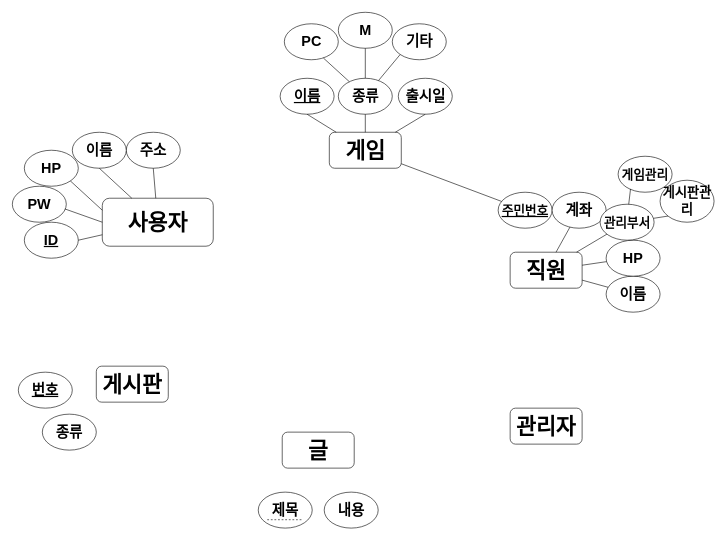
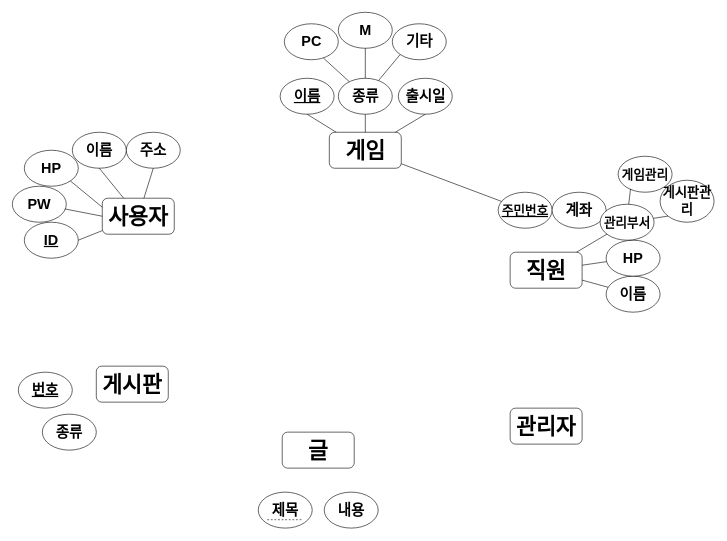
  <mxCell id="0" />
  <mxCell id="1" parent="0" />
  <mxCell id="2" value="&lt;font style=&quot;font-size: 36px&quot;&gt;&lt;b&gt;게임&lt;/b&gt;&lt;/font&gt;" style="rounded=1;whiteSpace=wrap;html=1;" vertex="1" parent="1"><mxGeometry x="548.5" y="220" width="120" height="60" as="geometry" /></mxCell>
- <mxCell id="3" value="&lt;span style=&quot;font-size: 36px&quot;&gt;&lt;b&gt;사용자&lt;/b&gt;&lt;/span&gt;" style="rounded=1;whiteSpace=wrap;html=1;" vertex="1" parent="1"><mxGeometry x="170" y="330" width="185" height="80" as="geometry" /></mxCell>
+ <mxCell id="3" value="&lt;span style=&quot;font-size: 36px&quot;&gt;&lt;b&gt;사용자&lt;/b&gt;&lt;/span&gt;" style="rounded=1;whiteSpace=wrap;html=1;" vertex="1" parent="1"><mxGeometry x="170" y="330" width="120" height="60" as="geometry" /></mxCell>
  <mxCell id="4" value="&lt;span style=&quot;font-size: 36px&quot;&gt;&lt;b&gt;게시판&lt;/b&gt;&lt;/span&gt;" style="rounded=1;whiteSpace=wrap;html=1;" vertex="1" parent="1"><mxGeometry x="160" y="610" width="120" height="60" as="geometry" /></mxCell>
  <mxCell id="5" value="&lt;span style=&quot;font-size: 36px&quot;&gt;&lt;b&gt;글&lt;/b&gt;&lt;/span&gt;" style="rounded=1;whiteSpace=wrap;html=1;" vertex="1" parent="1"><mxGeometry x="470" y="720" width="120" height="60" as="geometry" /></mxCell>
  <mxCell id="6" value="&lt;span style=&quot;font-size: 36px&quot;&gt;&lt;b&gt;직원&lt;/b&gt;&lt;/span&gt;" style="rounded=1;whiteSpace=wrap;html=1;" vertex="1" parent="1"><mxGeometry x="850" y="420" width="120" height="60" as="geometry" /></mxCell>
  <mxCell id="7" value="&lt;span style=&quot;font-size: 36px&quot;&gt;&lt;b&gt;관리자&lt;/b&gt;&lt;/span&gt;" style="rounded=1;whiteSpace=wrap;html=1;" vertex="1" parent="1"><mxGeometry x="850" y="680" width="120" height="60" as="geometry" /></mxCell>
  <mxCell id="8" value="&lt;font style=&quot;font-size: 24px&quot;&gt;&lt;b&gt;&lt;u&gt;이름&lt;/u&gt;&lt;/b&gt;&lt;/font&gt;" style="ellipse;whiteSpace=wrap;html=1;" vertex="1" parent="1"><mxGeometry x="466.5" y="130" width="90" height="60" as="geometry" /></mxCell>
  <mxCell id="9" value="&lt;span style=&quot;font-size: 24px&quot;&gt;&lt;b&gt;종류&lt;/b&gt;&lt;/span&gt;" style="ellipse;whiteSpace=wrap;html=1;" vertex="1" parent="1"><mxGeometry x="563.5" y="130" width="90" height="60" as="geometry" /></mxCell>
  <mxCell id="10" value="&lt;span style=&quot;font-size: 24px&quot;&gt;&lt;b&gt;출시일&lt;/b&gt;&lt;/span&gt;" style="ellipse;whiteSpace=wrap;html=1;" vertex="1" parent="1"><mxGeometry x="663.5" y="130" width="90" height="60" as="geometry" /></mxCell>
  <mxCell id="11" value="" style="endArrow=none;html=1;exitX=0.5;exitY=0;exitDx=0;exitDy=0;entryX=0.5;entryY=1;entryDx=0;entryDy=0;" edge="1" parent="1" source="2" target="9"><mxGeometry width="50" height="50" relative="1" as="geometry"><mxPoint x="760" y="220" as="sourcePoint" /><mxPoint x="810" y="170" as="targetPoint" /></mxGeometry></mxCell>
  <mxCell id="12" value="" style="endArrow=none;html=1;entryX=0.5;entryY=1;entryDx=0;entryDy=0;" edge="1" parent="1" source="2" target="10"><mxGeometry width="50" height="50" relative="1" as="geometry"><mxPoint x="760" y="290" as="sourcePoint" /><mxPoint x="810" y="240" as="targetPoint" /></mxGeometry></mxCell>
  <mxCell id="13" value="" style="endArrow=none;html=1;entryX=0.5;entryY=1;entryDx=0;entryDy=0;" edge="1" parent="1" source="2" target="8"><mxGeometry width="50" height="50" relative="1" as="geometry"><mxPoint x="350" y="990" as="sourcePoint" /><mxPoint x="470" y="410" as="targetPoint" /></mxGeometry></mxCell>
  <mxCell id="14" value="&lt;span style=&quot;font-size: 24px&quot;&gt;&lt;b&gt;PC&lt;/b&gt;&lt;/span&gt;" style="ellipse;whiteSpace=wrap;html=1;" vertex="1" parent="1"><mxGeometry x="473.5" y="39.14" width="90" height="60" as="geometry" /></mxCell>
  <mxCell id="15" value="&lt;font style=&quot;font-size: 24px&quot;&gt;&lt;b&gt;M&lt;/b&gt;&lt;/font&gt;" style="ellipse;whiteSpace=wrap;html=1;" vertex="1" parent="1"><mxGeometry x="563.5" y="20" width="90" height="60" as="geometry" /></mxCell>
  <mxCell id="16" value="&lt;span style=&quot;font-size: 24px&quot;&gt;&lt;b&gt;기타&lt;/b&gt;&lt;/span&gt;" style="ellipse;whiteSpace=wrap;html=1;" vertex="1" parent="1"><mxGeometry x="653.5" y="39.14" width="90" height="60" as="geometry" /></mxCell>
  <mxCell id="17" value="" style="endArrow=none;html=1;exitX=0.724;exitY=0.952;exitDx=0;exitDy=0;exitPerimeter=0;" edge="1" parent="1" source="14" target="9"><mxGeometry width="50" height="50" relative="1" as="geometry"><mxPoint x="840" as="sourcePoint" y="40" /><mxPoint x="890" y="-10" as="targetPoint" /></mxGeometry></mxCell>
  <mxCell id="18" value="" style="endArrow=none;html=1;exitX=0.5;exitY=1;exitDx=0;exitDy=0;" edge="1" parent="1" source="15" target="9"><mxGeometry width="50" height="50" relative="1" as="geometry"><mxPoint x="780" y="110" as="sourcePoint" /><mxPoint x="830" y="60" as="targetPoint" /></mxGeometry></mxCell>
  <mxCell id="19" value="" style="endArrow=none;html=1;exitX=0;exitY=1;exitDx=0;exitDy=0;" edge="1" parent="1" source="16" target="9"><mxGeometry width="50" height="50" relative="1" as="geometry"><mxPoint x="780" y="180" as="sourcePoint" /><mxPoint x="830" y="130" as="targetPoint" /></mxGeometry></mxCell>
  <mxCell id="20" value="&lt;font style=&quot;font-size: 24px&quot;&gt;&lt;b&gt;주소&lt;/b&gt;&lt;/font&gt;" style="ellipse;whiteSpace=wrap;html=1;" vertex="1" parent="1"><mxGeometry x="210" y="220" width="90" height="60" as="geometry" /></mxCell>
  <mxCell id="21" value="&lt;font style=&quot;font-size: 24px&quot;&gt;&lt;b&gt;HP&lt;/b&gt;&lt;/font&gt;" style="ellipse;whiteSpace=wrap;html=1;" vertex="1" parent="1"><mxGeometry x="40" y="250" width="90" height="60" as="geometry" /></mxCell>
  <mxCell id="22" value="&lt;span style=&quot;font-size: 24px&quot;&gt;&lt;b&gt;PW&lt;/b&gt;&lt;/span&gt;" style="ellipse;whiteSpace=wrap;html=1;" vertex="1" parent="1"><mxGeometry x="20" y="310" width="90" height="60" as="geometry" /></mxCell>
  <mxCell id="23" value="&lt;span style=&quot;font-size: 24px&quot;&gt;&lt;b&gt;&lt;u&gt;ID&lt;/u&gt;&lt;/b&gt;&lt;/span&gt;" style="ellipse;whiteSpace=wrap;html=1;" vertex="1" parent="1"><mxGeometry x="40" y="370" width="90" height="60" as="geometry" /></mxCell>
  <mxCell id="24" value="&lt;font style=&quot;font-size: 24px&quot;&gt;&lt;b&gt;이름&lt;/b&gt;&lt;/font&gt;" style="ellipse;whiteSpace=wrap;html=1;" vertex="1" parent="1"><mxGeometry x="120" y="220" width="90" height="60" as="geometry" /></mxCell>
  <mxCell id="25" value="" style="endArrow=none;html=1;exitX=0.5;exitY=1;exitDx=0;exitDy=0;" edge="1" parent="1" source="20" target="3"><mxGeometry width="50" height="50" relative="1" as="geometry"><mxPoint x="318.33" y="240" as="sourcePoint" /><mxPoint x="368.33" y="190" as="targetPoint" /></mxGeometry></mxCell>
  <mxCell id="26" value="" style="endArrow=none;html=1;exitX=0.5;exitY=1;exitDx=0;exitDy=0;" edge="1" parent="1" source="24" target="3"><mxGeometry width="50" height="50" relative="1" as="geometry"><mxPoint x="318.33" y="310" as="sourcePoint" /><mxPoint x="368.33" y="260" as="targetPoint" /></mxGeometry></mxCell>
  <mxCell id="27" value="" style="endArrow=none;html=1;exitX=1;exitY=1;exitDx=0;exitDy=0;entryX=0;entryY=0.25;entryDx=0;entryDy=0;" edge="1" parent="1" source="21" target="3"><mxGeometry width="50" height="50" relative="1" as="geometry"><mxPoint x="318.33" y="380" as="sourcePoint" /><mxPoint x="368.33" y="330" as="targetPoint" /></mxGeometry></mxCell>
  <mxCell id="28" value="" style="endArrow=none;html=1;exitX=0.974;exitY=0.631;exitDx=0;exitDy=0;exitPerimeter=0;entryX=0;entryY=0.5;entryDx=0;entryDy=0;" edge="1" parent="1" source="22" target="3"><mxGeometry width="50" height="50" relative="1" as="geometry"><mxPoint x="318.33" y="450" as="sourcePoint" /><mxPoint x="368.33" y="400" as="targetPoint" /></mxGeometry></mxCell>
  <mxCell id="29" value="" style="endArrow=none;html=1;exitX=1;exitY=0.5;exitDx=0;exitDy=0;" edge="1" parent="1" source="23" target="3"><mxGeometry width="50" height="50" relative="1" as="geometry"><mxPoint x="318.33" y="520" as="sourcePoint" /><mxPoint x="368.33" y="470" as="targetPoint" /></mxGeometry></mxCell>
  <mxCell id="30" value="&lt;span style=&quot;font-size: 24px&quot;&gt;&lt;b&gt;&lt;u&gt;번호&lt;/u&gt;&lt;/b&gt;&lt;/span&gt;" style="ellipse;whiteSpace=wrap;html=1;" vertex="1" parent="1"><mxGeometry x="30" y="620" width="90" height="60" as="geometry" /></mxCell>
  <mxCell id="31" value="&lt;span style=&quot;font-size: 24px&quot;&gt;&lt;b&gt;종류&lt;/b&gt;&lt;/span&gt;" style="ellipse;whiteSpace=wrap;html=1;" vertex="1" parent="1"><mxGeometry x="70" y="690" width="90" height="60" as="geometry" /></mxCell>
  <mxCell id="32" value="&lt;font size=&quot;1&quot;&gt;&lt;b&gt;&lt;span style=&quot;font-size: 24px&quot;&gt;제목&lt;/span&gt;&lt;/b&gt;&lt;/font&gt;" style="ellipse;whiteSpace=wrap;html=1;" vertex="1" parent="1"><mxGeometry x="430" y="820" width="90" height="60" as="geometry" /></mxCell>
  <mxCell id="33" value="&lt;span style=&quot;font-size: 24px&quot;&gt;&lt;b&gt;내용&lt;/b&gt;&lt;/span&gt;" style="ellipse;whiteSpace=wrap;html=1;" vertex="1" parent="1"><mxGeometry x="540" y="820" width="90" height="60" as="geometry" /></mxCell>
  <mxCell id="34" value="" style="endArrow=none;dashed=1;html=1;" edge="1" parent="1"><mxGeometry width="50" height="50" relative="1" as="geometry"><mxPoint x="445" y="866" as="sourcePoint" /><mxPoint x="505" y="866" as="targetPoint" /></mxGeometry></mxCell>
  <mxCell id="35" value="&lt;font style=&quot;font-size: 24px&quot;&gt;&lt;b&gt;이름&lt;/b&gt;&lt;/font&gt;" style="ellipse;whiteSpace=wrap;html=1;" vertex="1" parent="1"><mxGeometry x="1010" y="460" width="90" height="60" as="geometry" /></mxCell>
  <mxCell id="36" value="&lt;font style=&quot;font-size: 24px&quot;&gt;&lt;b&gt;HP&lt;br&gt;&lt;/b&gt;&lt;/font&gt;" style="ellipse;whiteSpace=wrap;html=1;" vertex="1" parent="1"><mxGeometry x="1010" y="400" width="90" height="60" as="geometry" /></mxCell>
  <mxCell id="37" value="&lt;b&gt;&lt;font style=&quot;font-size: 21px&quot;&gt;&lt;u&gt;주민번호&lt;/u&gt;&lt;/font&gt;&lt;/b&gt;" style="ellipse;whiteSpace=wrap;html=1;" vertex="1" parent="1"><mxGeometry x="830" y="320" width="90" height="60" as="geometry" /></mxCell>
  <mxCell id="38" value="&lt;font style=&quot;font-size: 24px&quot;&gt;&lt;b&gt;계좌&lt;/b&gt;&lt;/font&gt;" style="ellipse;whiteSpace=wrap;html=1;" vertex="1" parent="1"><mxGeometry x="920" y="320" width="90" height="60" as="geometry" /></mxCell>
  <mxCell id="39" value="&lt;b&gt;&lt;font style=&quot;font-size: 21px&quot;&gt;관리부서&lt;/font&gt;&lt;/b&gt;" style="ellipse;whiteSpace=wrap;html=1;" vertex="1" parent="1"><mxGeometry x="1000" y="340" width="90" height="60" as="geometry" /></mxCell>
  <mxCell id="40" value="&lt;b&gt;&lt;font style=&quot;font-size: 22px&quot;&gt;게시판관리&lt;/font&gt;&lt;/b&gt;" style="ellipse;whiteSpace=wrap;html=1;" vertex="1" parent="1"><mxGeometry x="1100" y="300" width="90" height="70" as="geometry" /></mxCell>
  <mxCell id="41" value="&lt;font size=&quot;1&quot;&gt;&lt;b style=&quot;font-size: 21px&quot;&gt;게임관리&lt;/b&gt;&lt;/font&gt;" style="ellipse;whiteSpace=wrap;html=1;" vertex="1" parent="1"><mxGeometry x="1030" y="260" width="90" height="60" as="geometry" /></mxCell>
  <mxCell id="42" value="" style="endArrow=none;html=1;entryX=0.23;entryY=0.908;entryDx=0;entryDy=0;entryPerimeter=0;" edge="1" parent="1" source="39" target="41"><mxGeometry width="50" height="50" relative="1" as="geometry"><mxPoint x="960" y="310.67" as="sourcePoint" /><mxPoint x="1010" y="260.67" as="targetPoint" /></mxGeometry></mxCell>
  <mxCell id="43" value="" style="endArrow=none;html=1;entryX=0;entryY=1;entryDx=0;entryDy=0;" edge="1" parent="1" source="39" target="40"><mxGeometry width="50" height="50" relative="1" as="geometry"><mxPoint x="970" y="320.67" as="sourcePoint" /><mxPoint x="1020" y="270.67" as="targetPoint" /></mxGeometry></mxCell>
- <mxCell id="44" value="" style="endArrow=none;html=1;" edge="1" parent="1" source="38" target="6"><mxGeometry width="50" height="50" relative="1" as="geometry"><mxPoint x="950" y="380" as="sourcePoint" /><mxPoint x="1030" y="280.67" as="targetPoint" /></mxGeometry></mxCell>
  <mxCell id="45" value="" style="endArrow=none;html=1;" edge="1" parent="1" source="37" target="2"><mxGeometry width="50" height="50" relative="1" as="geometry"><mxPoint x="790" y="425" as="sourcePoint" /><mxPoint x="840" y="375" as="targetPoint" /></mxGeometry></mxCell>
  <mxCell id="46" value="" style="endArrow=none;html=1;" edge="1" parent="1" source="36" target="6"><mxGeometry width="50" height="50" relative="1" as="geometry"><mxPoint x="800" y="435" as="sourcePoint" /><mxPoint x="850" y="385" as="targetPoint" /></mxGeometry></mxCell>
  <mxCell id="47" value="" style="endArrow=none;html=1;" edge="1" parent="1" source="6" target="35"><mxGeometry width="50" height="50" relative="1" as="geometry"><mxPoint x="810" y="445" as="sourcePoint" /><mxPoint x="860" y="395" as="targetPoint" /></mxGeometry></mxCell>
  <mxCell id="48" value="" style="endArrow=none;html=1;" edge="1" parent="1" source="6" target="39"><mxGeometry width="50" height="50" relative="1" as="geometry"><mxPoint x="820" y="455" as="sourcePoint" /><mxPoint x="870" y="405" as="targetPoint" /></mxGeometry></mxCell>
